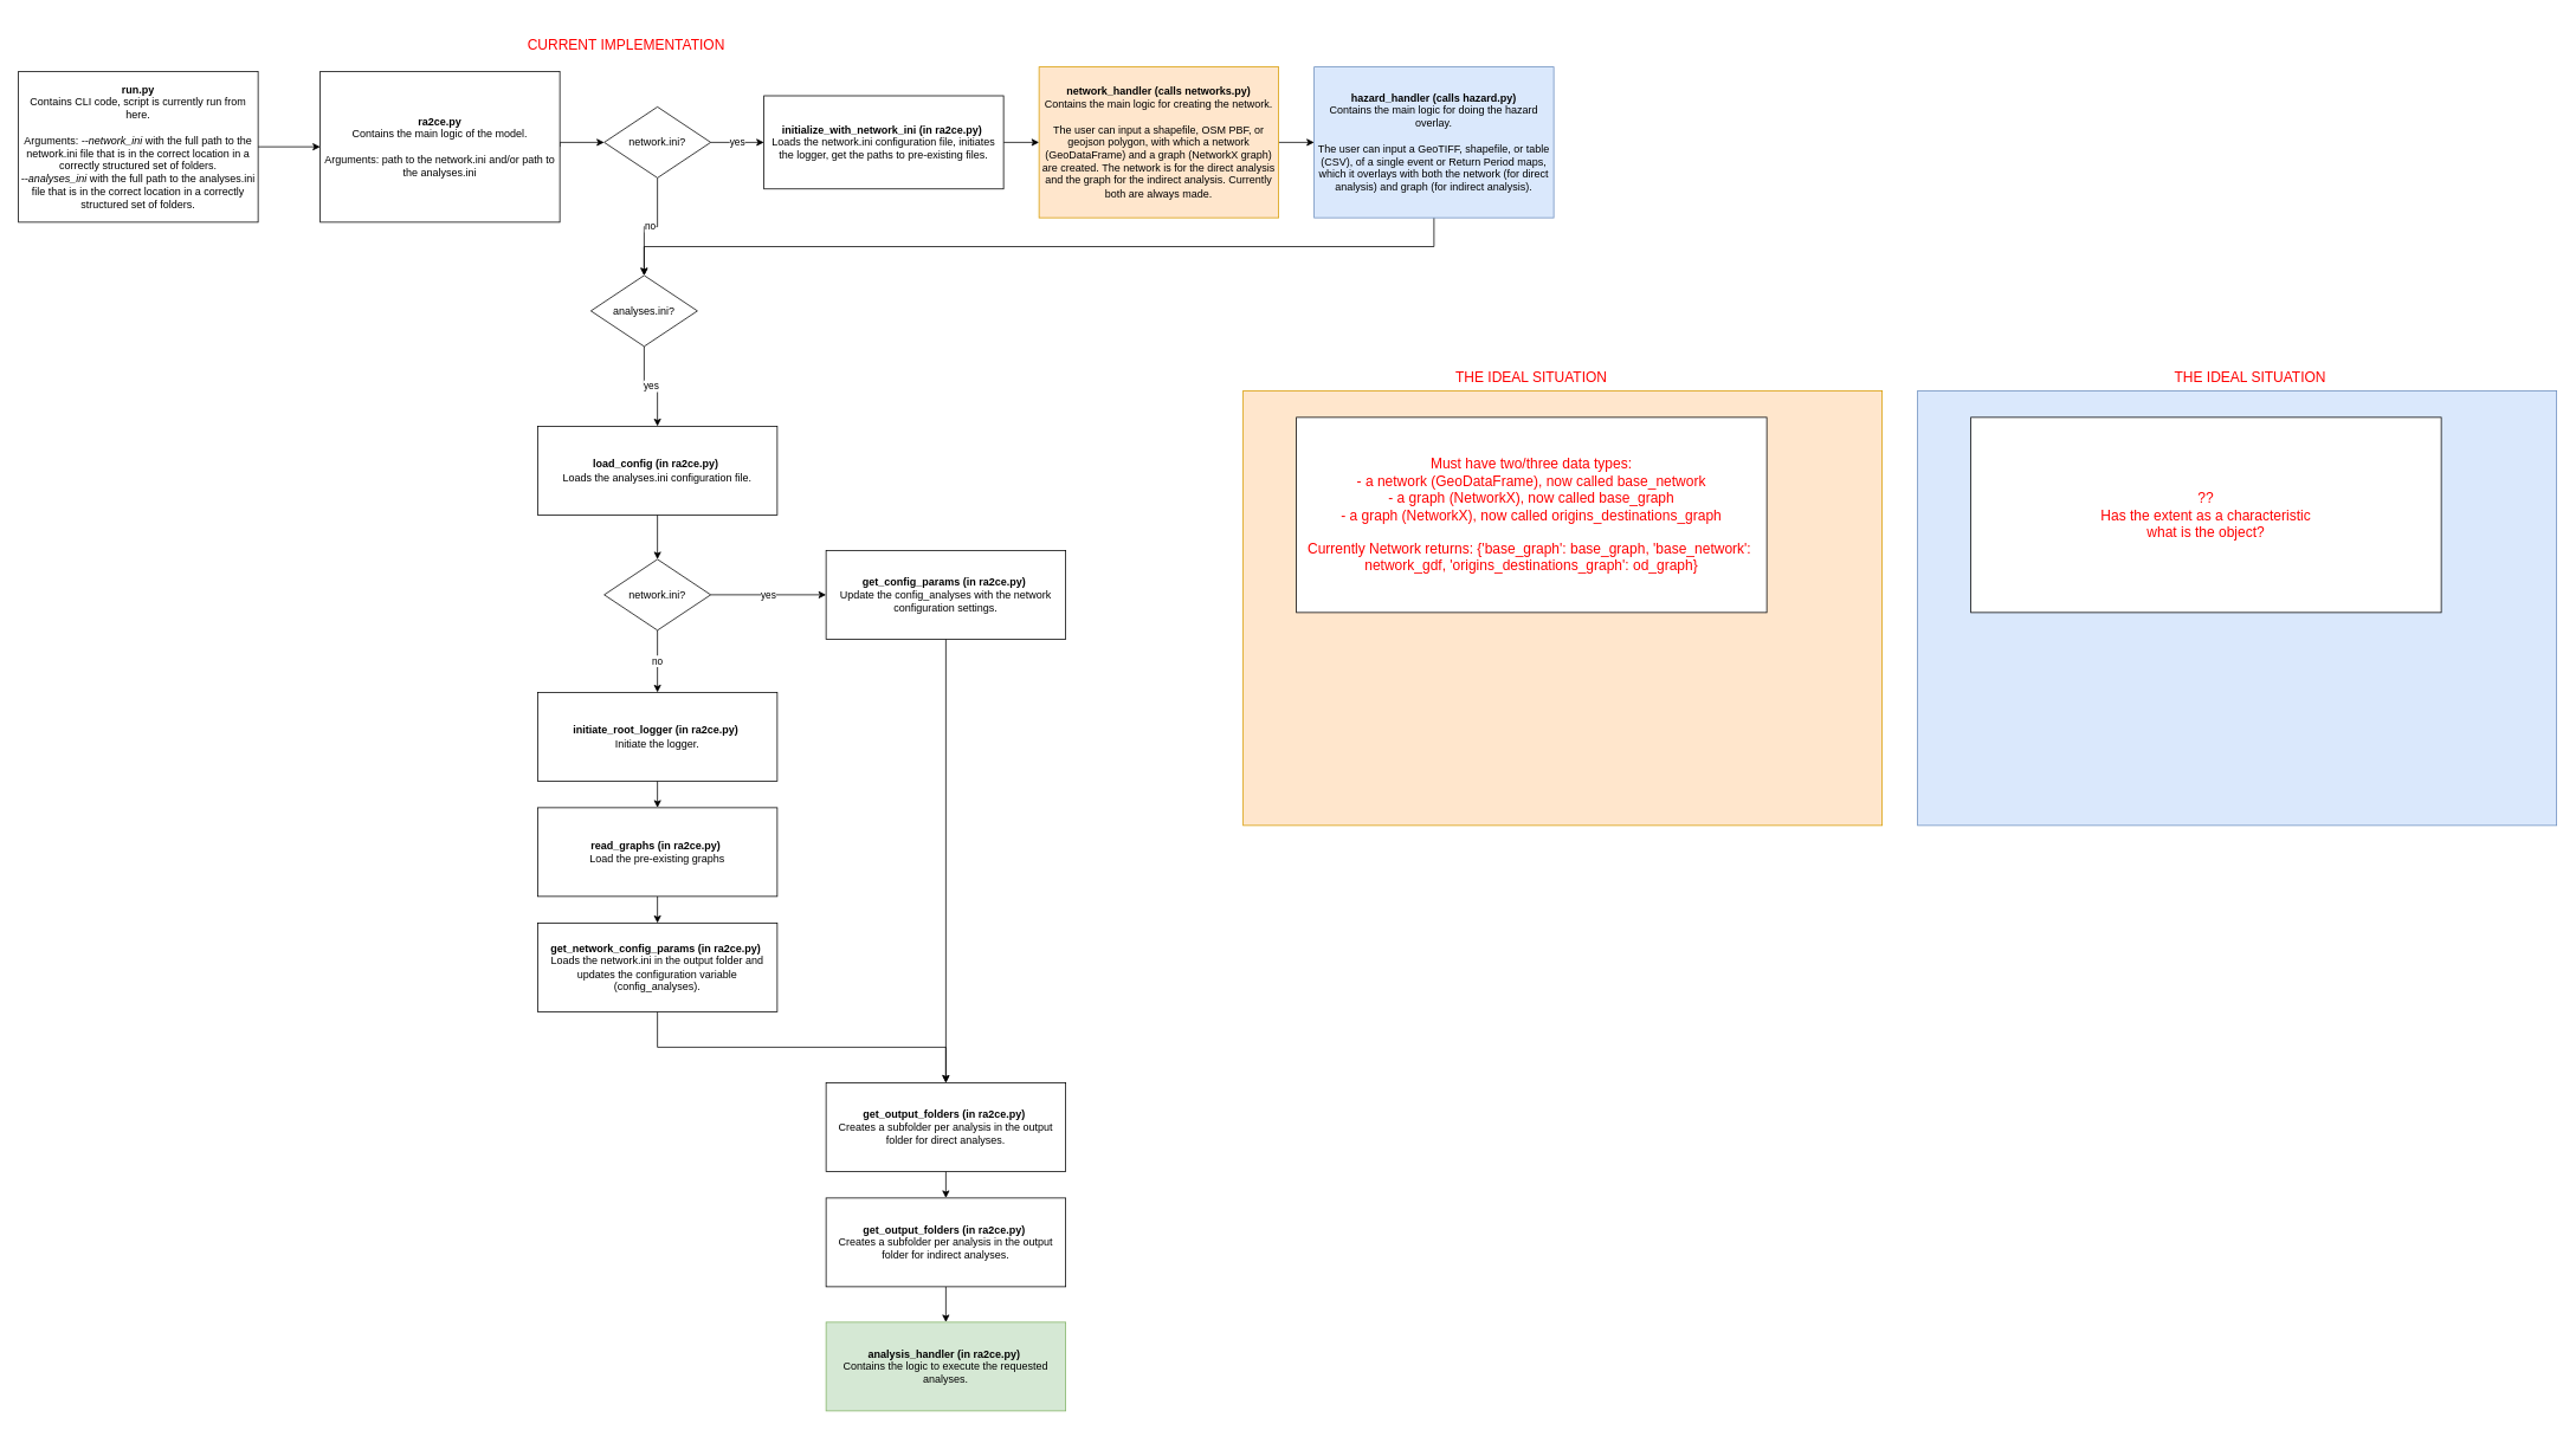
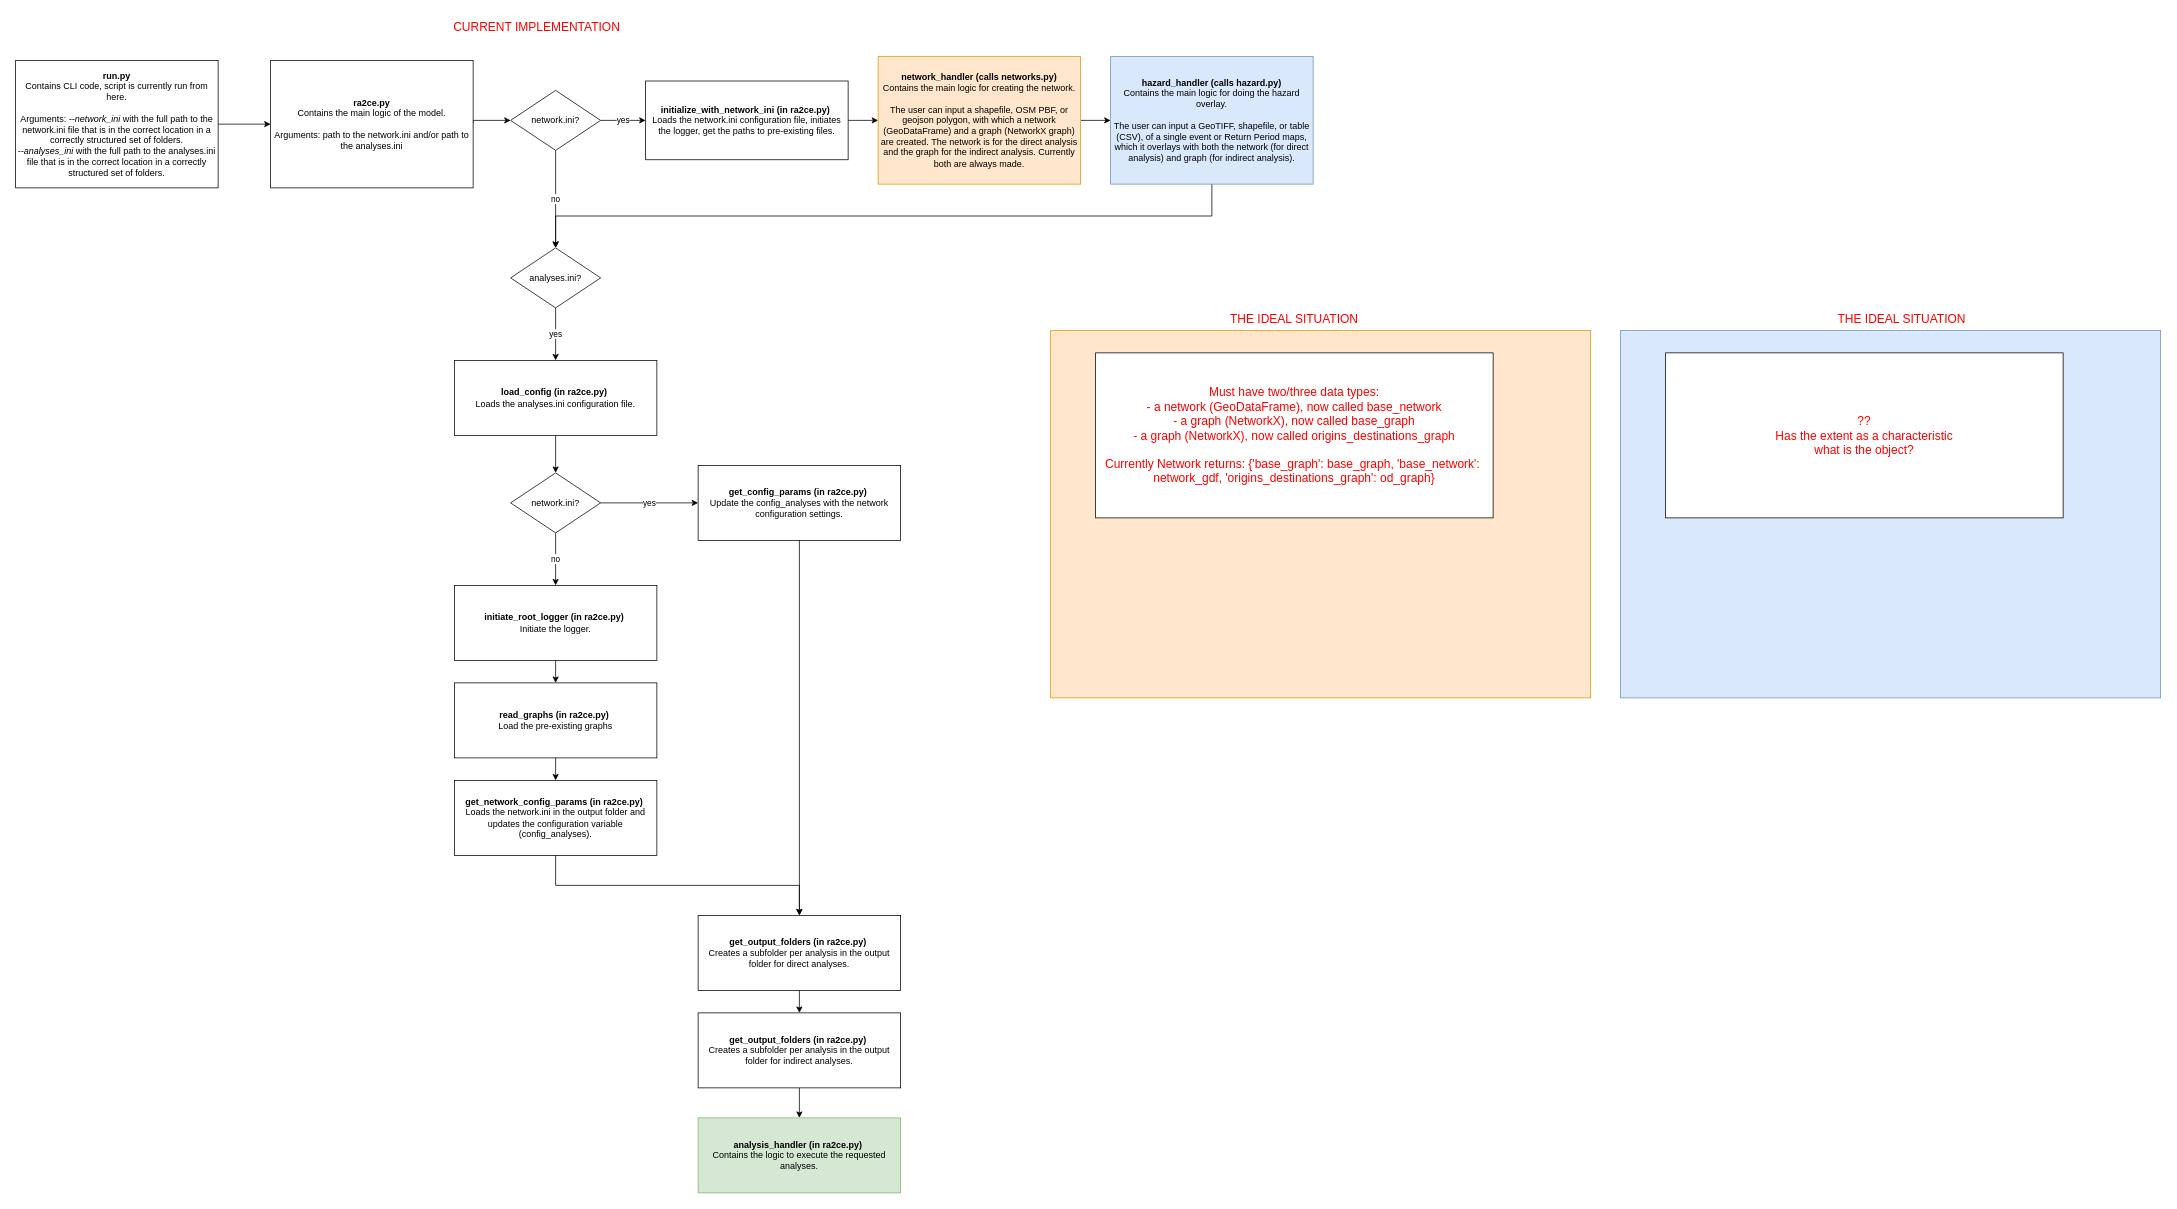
  <mxCell id="0" />
  <mxCell id="1" parent="0" />
  <mxCell id="2" style="edgeStyle=orthogonalEdgeStyle;rounded=0;orthogonalLoop=1;jettySize=auto;html=1;exitX=1;exitY=0.5;exitDx=0;exitDy=0;" edge="1" parent="1" source="3" target="5"><mxGeometry relative="1" as="geometry" /></mxCell>
  <mxCell id="3" value="&lt;b&gt;run.py&lt;/b&gt;&lt;br&gt;Contains CLI code, script is currently run from here.&lt;br&gt;&lt;br&gt;Arguments: &lt;i&gt;--network_ini &lt;/i&gt;with the full path to the network.ini file that is in the correct location in a correctly structured set of folders.&lt;br&gt;&lt;i&gt;--analyses_ini&amp;nbsp;&lt;/i&gt;with the full path to the analyses.ini file that is in the correct location in a correctly structured set of folders." style="rounded=0;whiteSpace=wrap;html=1;" vertex="1" parent="1"><mxGeometry x="20" y="80" width="270" height="170" as="geometry" /></mxCell>
  <mxCell id="4" style="edgeStyle=orthogonalEdgeStyle;rounded=0;orthogonalLoop=1;jettySize=auto;html=1;exitX=1;exitY=0.5;exitDx=0;exitDy=0;entryX=0;entryY=0.5;entryDx=0;entryDy=0;" edge="1" parent="1" source="5" target="13"><mxGeometry relative="1" as="geometry"><Array as="points"><mxPoint x="630" y="160" /></Array></mxGeometry></mxCell>
  <mxCell id="5" value="&lt;b&gt;ra2ce.py&lt;/b&gt;&lt;br&gt;Contains the main logic of the model.&lt;br&gt;&lt;br&gt;Arguments: path to the network.ini and/or path to the analyses.ini" style="rounded=0;whiteSpace=wrap;html=1;" vertex="1" parent="1"><mxGeometry x="360" y="80" width="270" height="170" as="geometry" /></mxCell>
  <mxCell id="6" style="edgeStyle=orthogonalEdgeStyle;rounded=0;orthogonalLoop=1;jettySize=auto;html=1;exitX=1;exitY=0.5;exitDx=0;exitDy=0;entryX=0;entryY=0.5;entryDx=0;entryDy=0;" edge="1" parent="1" source="7" target="9"><mxGeometry relative="1" as="geometry" /></mxCell>
  <mxCell id="7" value="&lt;b&gt;network_handler (calls&amp;nbsp;&lt;/b&gt;&lt;b&gt;networks.py)&lt;/b&gt;&lt;br&gt;Contains the main logic for creating the network.&lt;br&gt;&lt;br&gt;The user can input a shapefile, OSM PBF, or geojson polygon, with which a network (GeoDataFrame) and a graph (NetworkX graph) are created. The network is for the direct analysis and the graph for the indirect analysis. Currently both are always made." style="rounded=0;whiteSpace=wrap;html=1;fillColor=#ffe6cc;strokeColor=#d79b00;" vertex="1" parent="1"><mxGeometry x="1170" y="75" width="270" height="170" as="geometry" /></mxCell>
  <mxCell id="8" style="edgeStyle=orthogonalEdgeStyle;rounded=0;orthogonalLoop=1;jettySize=auto;html=1;exitX=0.5;exitY=1;exitDx=0;exitDy=0;" edge="1" parent="1" source="9" target="15"><mxGeometry relative="1" as="geometry" /></mxCell>
  <mxCell id="9" value="&lt;b&gt;hazard_handler (calls&amp;nbsp;&lt;/b&gt;&lt;b&gt;hazard.py)&lt;/b&gt;&lt;br&gt;Contains the main logic for doing the hazard overlay. &lt;br&gt;&lt;br&gt;The user can input a GeoTIFF, shapefile, or table (CSV), of a single event or Return Period maps, which it overlays with both the network (for direct analysis) and graph (for indirect analysis)." style="rounded=0;whiteSpace=wrap;html=1;fillColor=#dae8fc;strokeColor=#6c8ebf;" vertex="1" parent="1"><mxGeometry x="1480" y="75" width="270" height="170" as="geometry" /></mxCell>
  <mxCell id="10" value="" style="edgeStyle=orthogonalEdgeStyle;rounded=0;orthogonalLoop=1;jettySize=auto;html=1;exitX=1;exitY=0.5;exitDx=0;exitDy=0;entryX=0;entryY=0.5;entryDx=0;entryDy=0;startArrow=none;" edge="1" parent="1" source="16" target="7"><mxGeometry relative="1" as="geometry" /></mxCell>
  <mxCell id="11" value="no" style="edgeStyle=orthogonalEdgeStyle;rounded=0;orthogonalLoop=1;jettySize=auto;html=1;exitX=0.5;exitY=1;exitDx=0;exitDy=0;entryX=0.5;entryY=0;entryDx=0;entryDy=0;" edge="1" parent="1" source="13" target="15"><mxGeometry relative="1" as="geometry" /></mxCell>
  <mxCell id="12" value="yes" style="edgeStyle=orthogonalEdgeStyle;rounded=0;orthogonalLoop=1;jettySize=auto;html=1;exitX=1;exitY=0.5;exitDx=0;exitDy=0;entryX=0;entryY=0.5;entryDx=0;entryDy=0;" edge="1" parent="1" source="13" target="16"><mxGeometry relative="1" as="geometry" /></mxCell>
  <mxCell id="13" value="network.ini?" style="rhombus;whiteSpace=wrap;html=1;" vertex="1" parent="1"><mxGeometry x="680" y="120" width="120" height="80" as="geometry" /></mxCell>
  <mxCell id="14" value="yes" style="edgeStyle=orthogonalEdgeStyle;rounded=0;orthogonalLoop=1;jettySize=auto;html=1;exitX=0.5;exitY=1;exitDx=0;exitDy=0;" edge="1" parent="1" source="15" target="21"><mxGeometry relative="1" as="geometry" /></mxCell>
- <mxCell id="15" value="analyses.ini?" style="rhombus;whiteSpace=wrap;html=1;" vertex="1" parent="1"><mxGeometry x="665" y="310" width="120" height="80" as="geometry" /></mxCell>
+ <mxCell id="15" value="analyses.ini?" style="rhombus;whiteSpace=wrap;html=1;" vertex="1" parent="1"><mxGeometry x="680" y="330" width="120" height="80" as="geometry" /></mxCell>
  <mxCell id="16" value="&lt;b&gt;initialize_with_network_ini (in ra2ce.py)&amp;nbsp;&lt;/b&gt;&lt;br&gt;Loads the network.ini configuration file, initiates the logger, get the paths to pre-existing files." style="rounded=0;whiteSpace=wrap;html=1;" vertex="1" parent="1"><mxGeometry x="860" y="107.5" width="270" height="105" as="geometry" /></mxCell>
  <mxCell id="17" value="yes" style="edgeStyle=orthogonalEdgeStyle;rounded=0;orthogonalLoop=1;jettySize=auto;html=1;exitX=1;exitY=0.5;exitDx=0;exitDy=0;entryX=0;entryY=0.5;entryDx=0;entryDy=0;" edge="1" parent="1" source="19" target="23"><mxGeometry relative="1" as="geometry" /></mxCell>
  <mxCell id="18" value="no" style="edgeStyle=orthogonalEdgeStyle;rounded=0;orthogonalLoop=1;jettySize=auto;html=1;exitX=0.5;exitY=1;exitDx=0;exitDy=0;" edge="1" parent="1" source="19" target="25"><mxGeometry relative="1" as="geometry" /></mxCell>
  <mxCell id="19" value="network.ini?" style="rhombus;whiteSpace=wrap;html=1;" vertex="1" parent="1"><mxGeometry x="680" y="630" width="120" height="80" as="geometry" /></mxCell>
  <mxCell id="20" value="" style="edgeStyle=orthogonalEdgeStyle;rounded=0;orthogonalLoop=1;jettySize=auto;html=1;exitX=0.5;exitY=1;exitDx=0;exitDy=0;" edge="1" parent="1" source="21" target="19"><mxGeometry relative="1" as="geometry" /></mxCell>
  <mxCell id="21" value="&lt;b&gt;load_config (in ra2ce.py)&amp;nbsp;&lt;/b&gt;&lt;br&gt;Loads the analyses.ini configuration file." style="rounded=0;whiteSpace=wrap;html=1;" vertex="1" parent="1"><mxGeometry x="605" y="480" width="270" height="100" as="geometry" /></mxCell>
  <mxCell id="22" style="edgeStyle=orthogonalEdgeStyle;rounded=0;orthogonalLoop=1;jettySize=auto;html=1;exitX=0.5;exitY=1;exitDx=0;exitDy=0;" edge="1" parent="1" source="23" target="31"><mxGeometry relative="1" as="geometry" /></mxCell>
  <mxCell id="23" value="&lt;b&gt;get_config_params (in ra2ce.py)&amp;nbsp;&lt;/b&gt;&lt;br&gt;Update the config_analyses with the network configuration settings." style="rounded=0;whiteSpace=wrap;html=1;" vertex="1" parent="1"><mxGeometry x="930" y="620" width="270" height="100" as="geometry" /></mxCell>
  <mxCell id="24" style="edgeStyle=orthogonalEdgeStyle;rounded=0;orthogonalLoop=1;jettySize=auto;html=1;exitX=0.5;exitY=1;exitDx=0;exitDy=0;entryX=0.5;entryY=0;entryDx=0;entryDy=0;" edge="1" parent="1" source="25" target="27"><mxGeometry relative="1" as="geometry" /></mxCell>
  <mxCell id="25" value="&lt;b&gt;initiate_root_logger (in ra2ce.py)&amp;nbsp;&lt;/b&gt;&lt;br&gt;Initiate the logger." style="rounded=0;whiteSpace=wrap;html=1;" vertex="1" parent="1"><mxGeometry x="605" y="780" width="270" height="100" as="geometry" /></mxCell>
  <mxCell id="26" style="edgeStyle=orthogonalEdgeStyle;rounded=0;orthogonalLoop=1;jettySize=auto;html=1;exitX=0.5;exitY=1;exitDx=0;exitDy=0;entryX=0.5;entryY=0;entryDx=0;entryDy=0;" edge="1" parent="1" source="27" target="29"><mxGeometry relative="1" as="geometry" /></mxCell>
  <mxCell id="27" value="&lt;b&gt;read_graphs (in ra2ce.py)&amp;nbsp;&lt;/b&gt;&lt;br&gt;Load the pre-existing graphs" style="rounded=0;whiteSpace=wrap;html=1;" vertex="1" parent="1"><mxGeometry x="605" y="910" width="270" height="100" as="geometry" /></mxCell>
  <mxCell id="28" style="edgeStyle=orthogonalEdgeStyle;rounded=0;orthogonalLoop=1;jettySize=auto;html=1;exitX=0.5;exitY=1;exitDx=0;exitDy=0;" edge="1" parent="1" source="29" target="31"><mxGeometry relative="1" as="geometry" /></mxCell>
  <mxCell id="29" value="&lt;b&gt;get_network_config_params (in ra2ce.py)&amp;nbsp;&lt;/b&gt;&lt;br&gt;Loads the network.ini in the output folder and updates the configuration variable (config_analyses)." style="rounded=0;whiteSpace=wrap;html=1;" vertex="1" parent="1"><mxGeometry x="605" y="1040" width="270" height="100" as="geometry" /></mxCell>
  <mxCell id="30" style="edgeStyle=orthogonalEdgeStyle;rounded=0;orthogonalLoop=1;jettySize=auto;html=1;exitX=0.5;exitY=1;exitDx=0;exitDy=0;entryX=0.5;entryY=0;entryDx=0;entryDy=0;" edge="1" parent="1" source="31" target="33"><mxGeometry relative="1" as="geometry" /></mxCell>
  <mxCell id="31" value="&lt;b&gt;get_output_folders (in ra2ce.py)&amp;nbsp;&lt;/b&gt;&lt;br&gt;Creates a subfolder per analysis in the output folder for direct analyses." style="rounded=0;whiteSpace=wrap;html=1;" vertex="1" parent="1"><mxGeometry x="930" y="1220" width="270" height="100" as="geometry" /></mxCell>
  <mxCell id="32" style="edgeStyle=orthogonalEdgeStyle;rounded=0;orthogonalLoop=1;jettySize=auto;html=1;exitX=0.5;exitY=1;exitDx=0;exitDy=0;entryX=0.5;entryY=0;entryDx=0;entryDy=0;" edge="1" parent="1" source="33" target="34"><mxGeometry relative="1" as="geometry" /></mxCell>
  <mxCell id="33" value="&lt;b&gt;get_output_folders (in ra2ce.py)&amp;nbsp;&lt;/b&gt;&lt;br&gt;Creates a subfolder per analysis in the output folder for indirect analyses." style="rounded=0;whiteSpace=wrap;html=1;" vertex="1" parent="1"><mxGeometry x="930" y="1350" width="270" height="100" as="geometry" /></mxCell>
  <mxCell id="34" value="&lt;b&gt;analysis_handler (in ra2ce.py)&amp;nbsp;&lt;/b&gt;&lt;br&gt;Contains the logic to execute the requested analyses." style="rounded=0;whiteSpace=wrap;html=1;fillColor=#d5e8d4;strokeColor=#82b366;" vertex="1" parent="1"><mxGeometry x="930" y="1490" width="270" height="100" as="geometry" /></mxCell>
  <mxCell id="35" value="" style="rounded=0;whiteSpace=wrap;html=1;fillColor=#ffe6cc;strokeColor=#d79b00;" vertex="1" parent="1"><mxGeometry x="1400" y="440" width="720" height="490" as="geometry" /></mxCell>
  <mxCell id="36" value="&lt;font color=&quot;#ff0000&quot; style=&quot;font-size: 16px;&quot;&gt;THE IDEAL SITUATION&lt;/font&gt;" style="text;html=1;strokeColor=none;fillColor=none;align=center;verticalAlign=middle;whiteSpace=wrap;rounded=0;" vertex="1" parent="1"><mxGeometry x="1450" y="410" width="550" height="30" as="geometry" /></mxCell>
  <mxCell id="37" value="" style="rounded=0;whiteSpace=wrap;html=1;fillColor=#dae8fc;strokeColor=#6c8ebf;" vertex="1" parent="1"><mxGeometry x="2160" y="440" width="720" height="490" as="geometry" /></mxCell>
  <mxCell id="38" value="&lt;font color=&quot;#ff0000&quot; style=&quot;font-size: 16px;&quot;&gt;THE IDEAL SITUATION&lt;/font&gt;" style="text;html=1;strokeColor=none;fillColor=none;align=center;verticalAlign=middle;whiteSpace=wrap;rounded=0;" vertex="1" parent="1"><mxGeometry x="2260" y="410" width="550" height="30" as="geometry" /></mxCell>
- <mxCell id="39" value="&lt;font color=&quot;#ff0000&quot; style=&quot;font-size: 16px;&quot;&gt;CURRENT IMPLEMENTATION&lt;/font&gt;" style="text;html=1;strokeColor=none;fillColor=none;align=center;verticalAlign=middle;whiteSpace=wrap;rounded=0;" vertex="1" parent="1"><mxGeometry x="430" y="35" width="550" height="30" as="geometry" /></mxCell>
+ <mxCell id="39" value="&lt;font color=&quot;#ff0000&quot; style=&quot;font-size: 16px;&quot;&gt;CURRENT IMPLEMENTATION&lt;/font&gt;" style="text;html=1;strokeColor=none;fillColor=none;align=center;verticalAlign=middle;whiteSpace=wrap;rounded=0;" vertex="1" parent="1"><mxGeometry x="440" y="20" width="550" height="30" as="geometry" /></mxCell>
  <mxCell id="40" value="Must have two/three data types:&lt;br&gt;- a network (GeoDataFrame), now called base_network&lt;br&gt;- a graph (NetworkX), now called base_graph&lt;br&gt;- a graph (NetworkX), now called origins_destinations_graph&lt;br&gt;&lt;br&gt;Currently Network returns: {'base_graph': base_graph, 'base_network':&amp;nbsp; network_gdf, 'origins_destinations_graph': od_graph}" style="rounded=0;whiteSpace=wrap;html=1;fontSize=16;fontColor=#FF0000;" vertex="1" parent="1"><mxGeometry x="1460" y="470" width="530" height="220" as="geometry" /></mxCell>
  <mxCell id="41" value="??&lt;br&gt;Has the extent as a characteristic&lt;br&gt;what is the object?" style="rounded=0;whiteSpace=wrap;html=1;fontSize=16;fontColor=#FF0000;" vertex="1" parent="1"><mxGeometry x="2220" y="470" width="530" height="220" as="geometry" /></mxCell>
